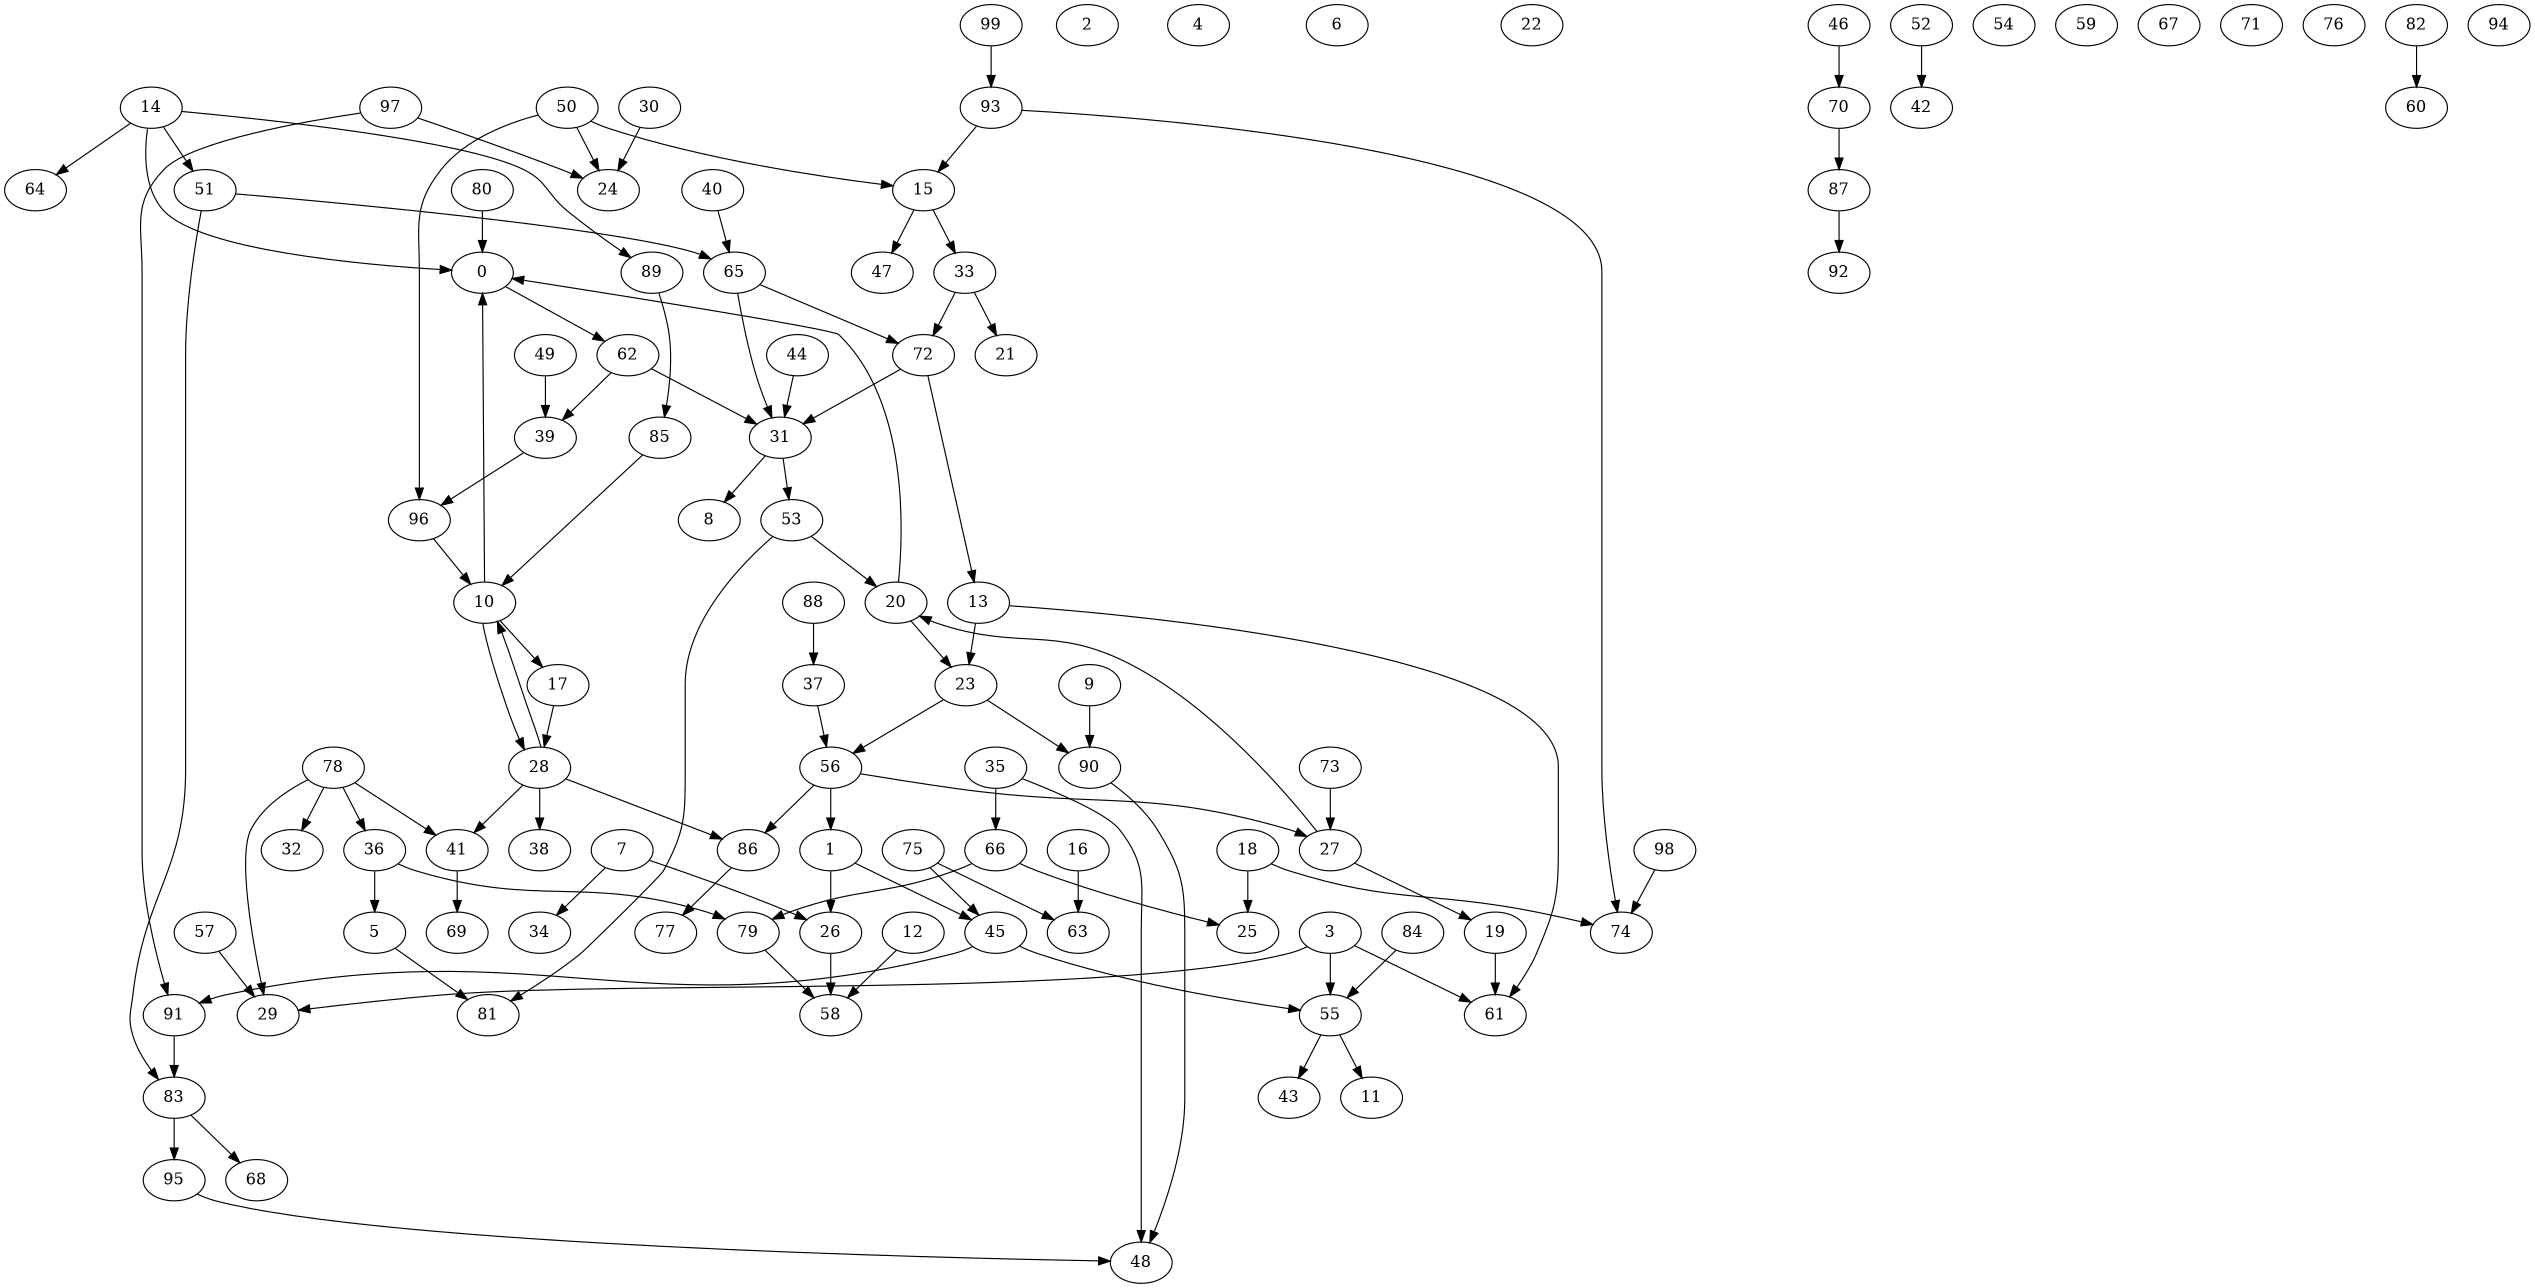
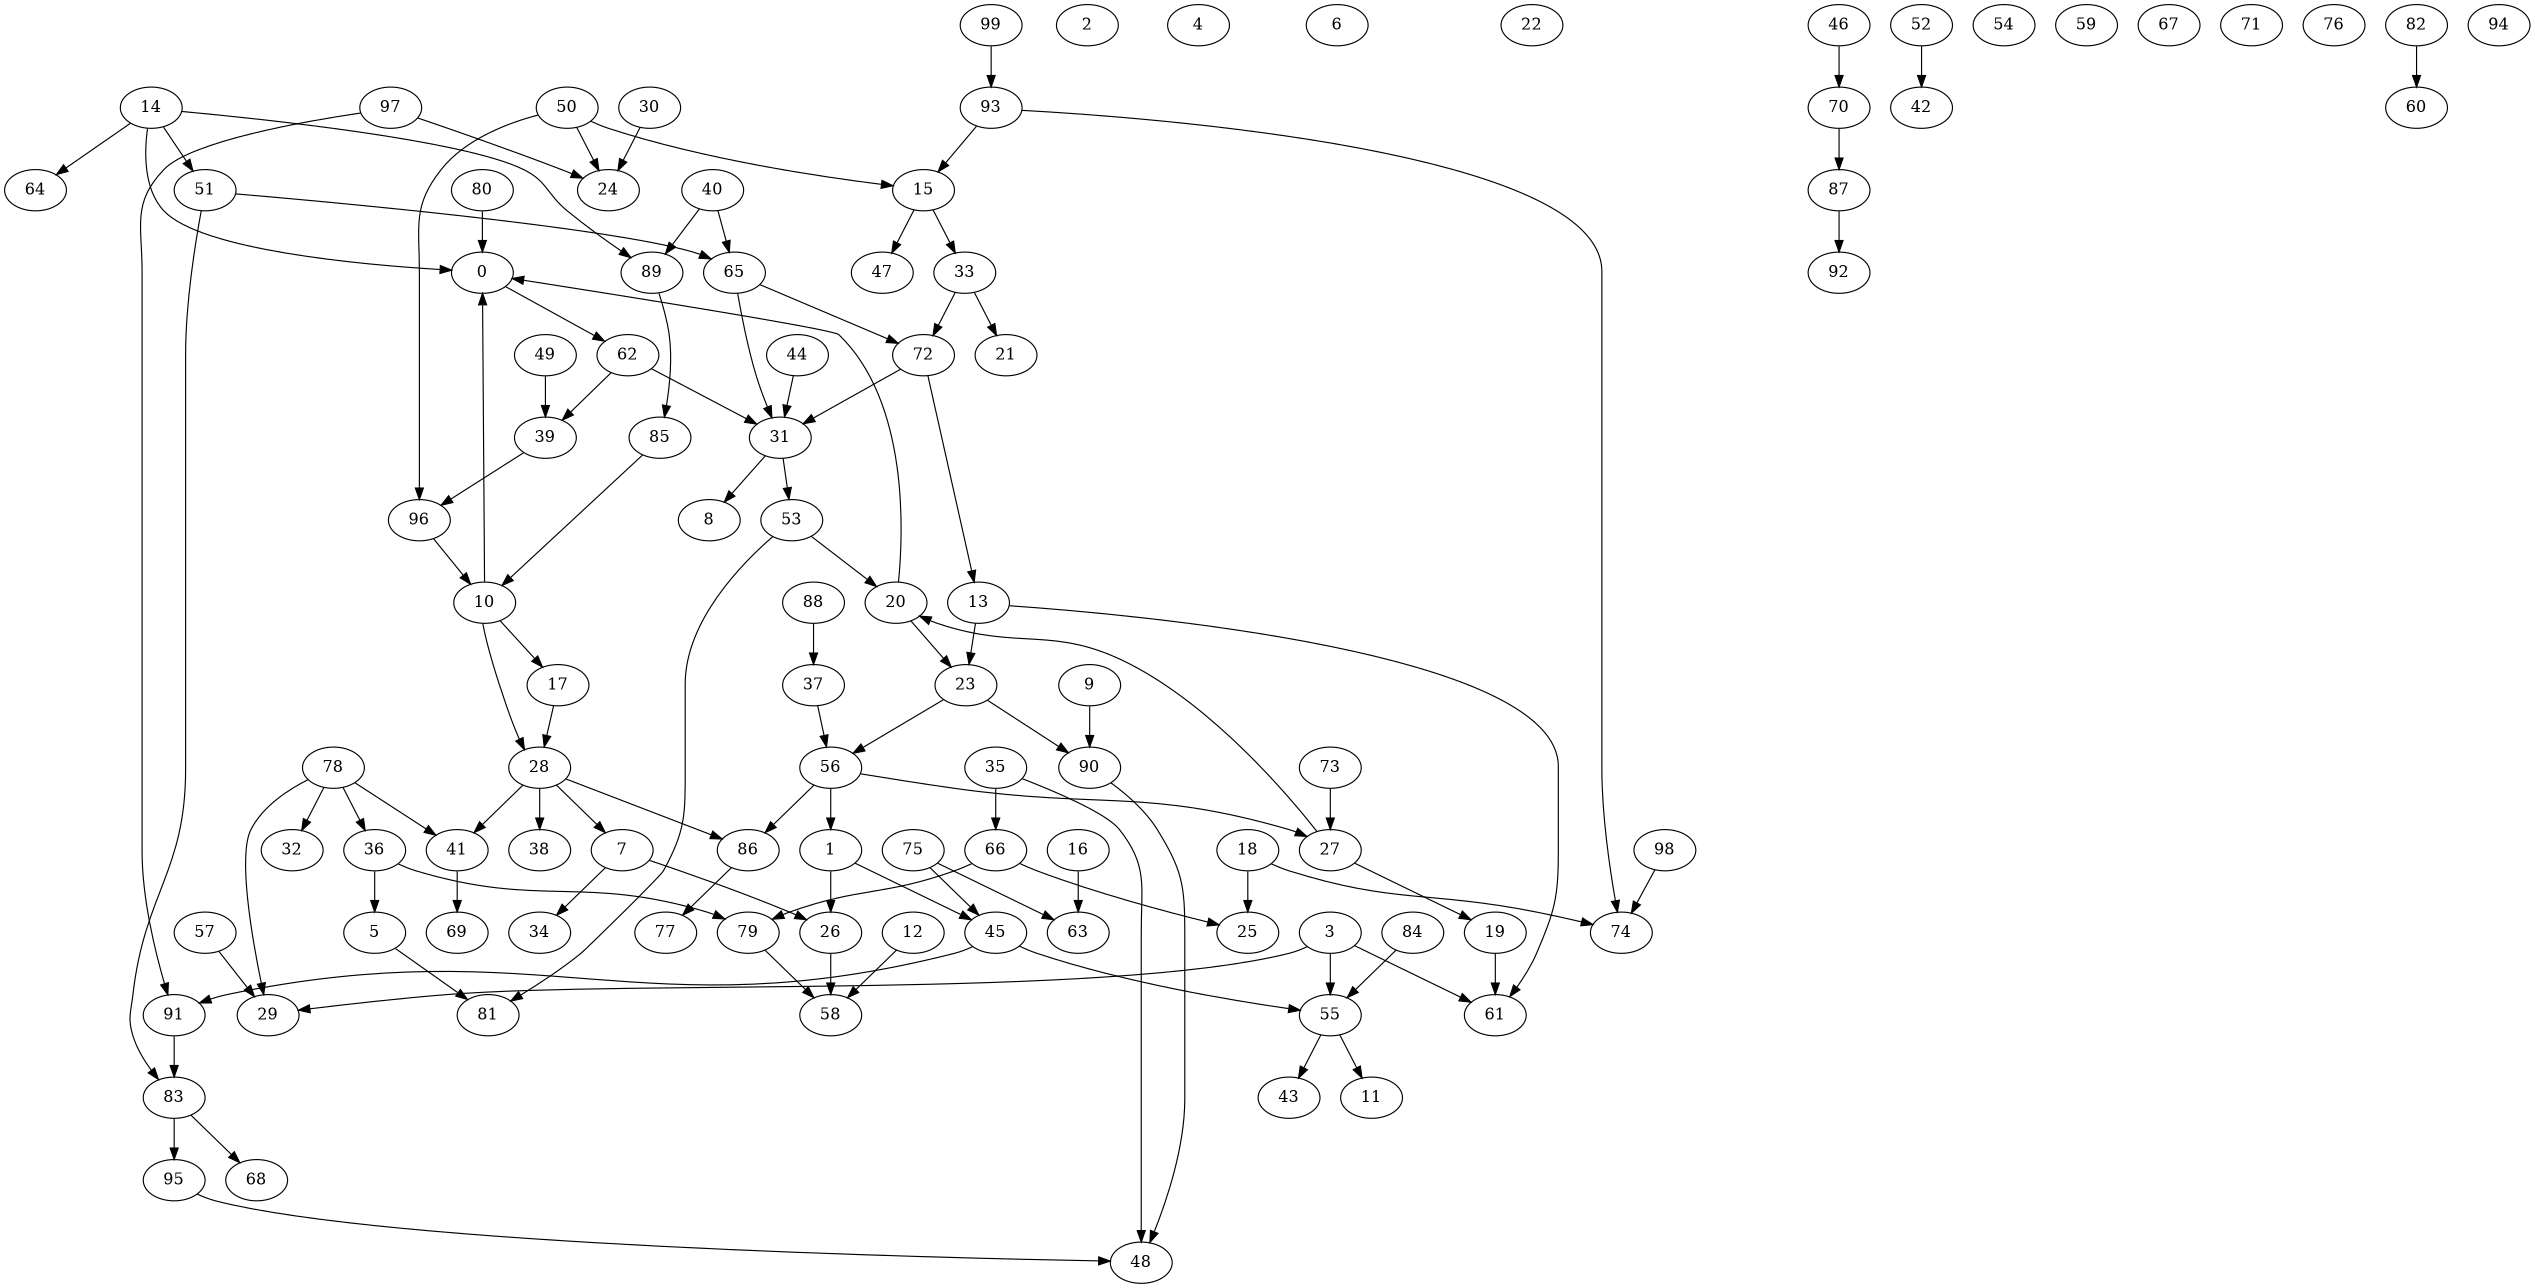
  digraph {
    0
    62
    31
    39
    1
    26
    45
    58
    55
    91
    2
    3
    29
    61
    11
    43
    4
    5
    81
    6
    7
    34
    9
    90
    48
    10
    17
    28
    38
    41
    86
    12
    13
    23
    56
    14
    51
    64
    89
    65
    83
    85
    15
    33
    47
    21
    72
    16
    63
    18
    25
    74
    19
    20
    22
    27
    69
    77
    30
    24
    8
    53
    35
    66
    79
    36
    37
    96
    40
    44
    46
    70
    87
    49
    50
    68
    95
    52
    42
    54
    57
    59
    67
    92
    71
    73
    75
    76
    78
    32
    80
    82
    60
    84
    88
    93
    94
    97
    98
    99
    0 -> 62
    62 -> 31
    62 -> 39
    31 -> 8
    31 -> 53
    39 -> 96
    1 -> 26
    1 -> 45
    26 -> 58
    45 -> 55
    45 -> 91
    55 -> 11
    55 -> 43
    91 -> 83
    3 -> 55
    3 -> 29
    3 -> 61
    5 -> 81
    7 -> 26
    7 -> 34
    9 -> 90
    90 -> 48
    10 -> 0
    10 -> 17
    10 -> 28
    17 -> 28
-   28 -> 10
+   28 -> 7
    28 -> 38
    28 -> 41
    28 -> 86
    41 -> 69
    86 -> 77
    12 -> 58
    13 -> 61
    13 -> 23
    23 -> 90
    23 -> 56
    56 -> 1
    56 -> 86
    56 -> 27
    14 -> 0
    14 -> 51
    14 -> 64
    14 -> 89
    51 -> 65
    51 -> 83
    89 -> 85
    65 -> 31
    65 -> 72
    83 -> 68
    83 -> 95
    85 -> 10
    15 -> 33
    15 -> 47
    33 -> 21
    33 -> 72
    72 -> 31
    72 -> 13
    16 -> 63
    18 -> 25
    18 -> 74
    19 -> 61
    20 -> 0
    20 -> 23
    27 -> 19
    27 -> 20
    30 -> 24
    53 -> 81
    53 -> 20
    35 -> 48
    35 -> 66
    66 -> 25
    66 -> 79
    79 -> 58
    36 -> 5
    36 -> 79
    37 -> 56
    96 -> 10
+   40 -> 89
    40 -> 65
    44 -> 31
    46 -> 70
    70 -> 87
    87 -> 92
    49 -> 39
    50 -> 15
    50 -> 24
    50 -> 96
    95 -> 48
    52 -> 42
    57 -> 29
    73 -> 27
    75 -> 45
    75 -> 63
    78 -> 29
    78 -> 41
    78 -> 36
    78 -> 32
    80 -> 0
    82 -> 60
    84 -> 55
    88 -> 37
    93 -> 15
    93 -> 74
    97 -> 91
    97 -> 24
    98 -> 74
    99 -> 93
  }
